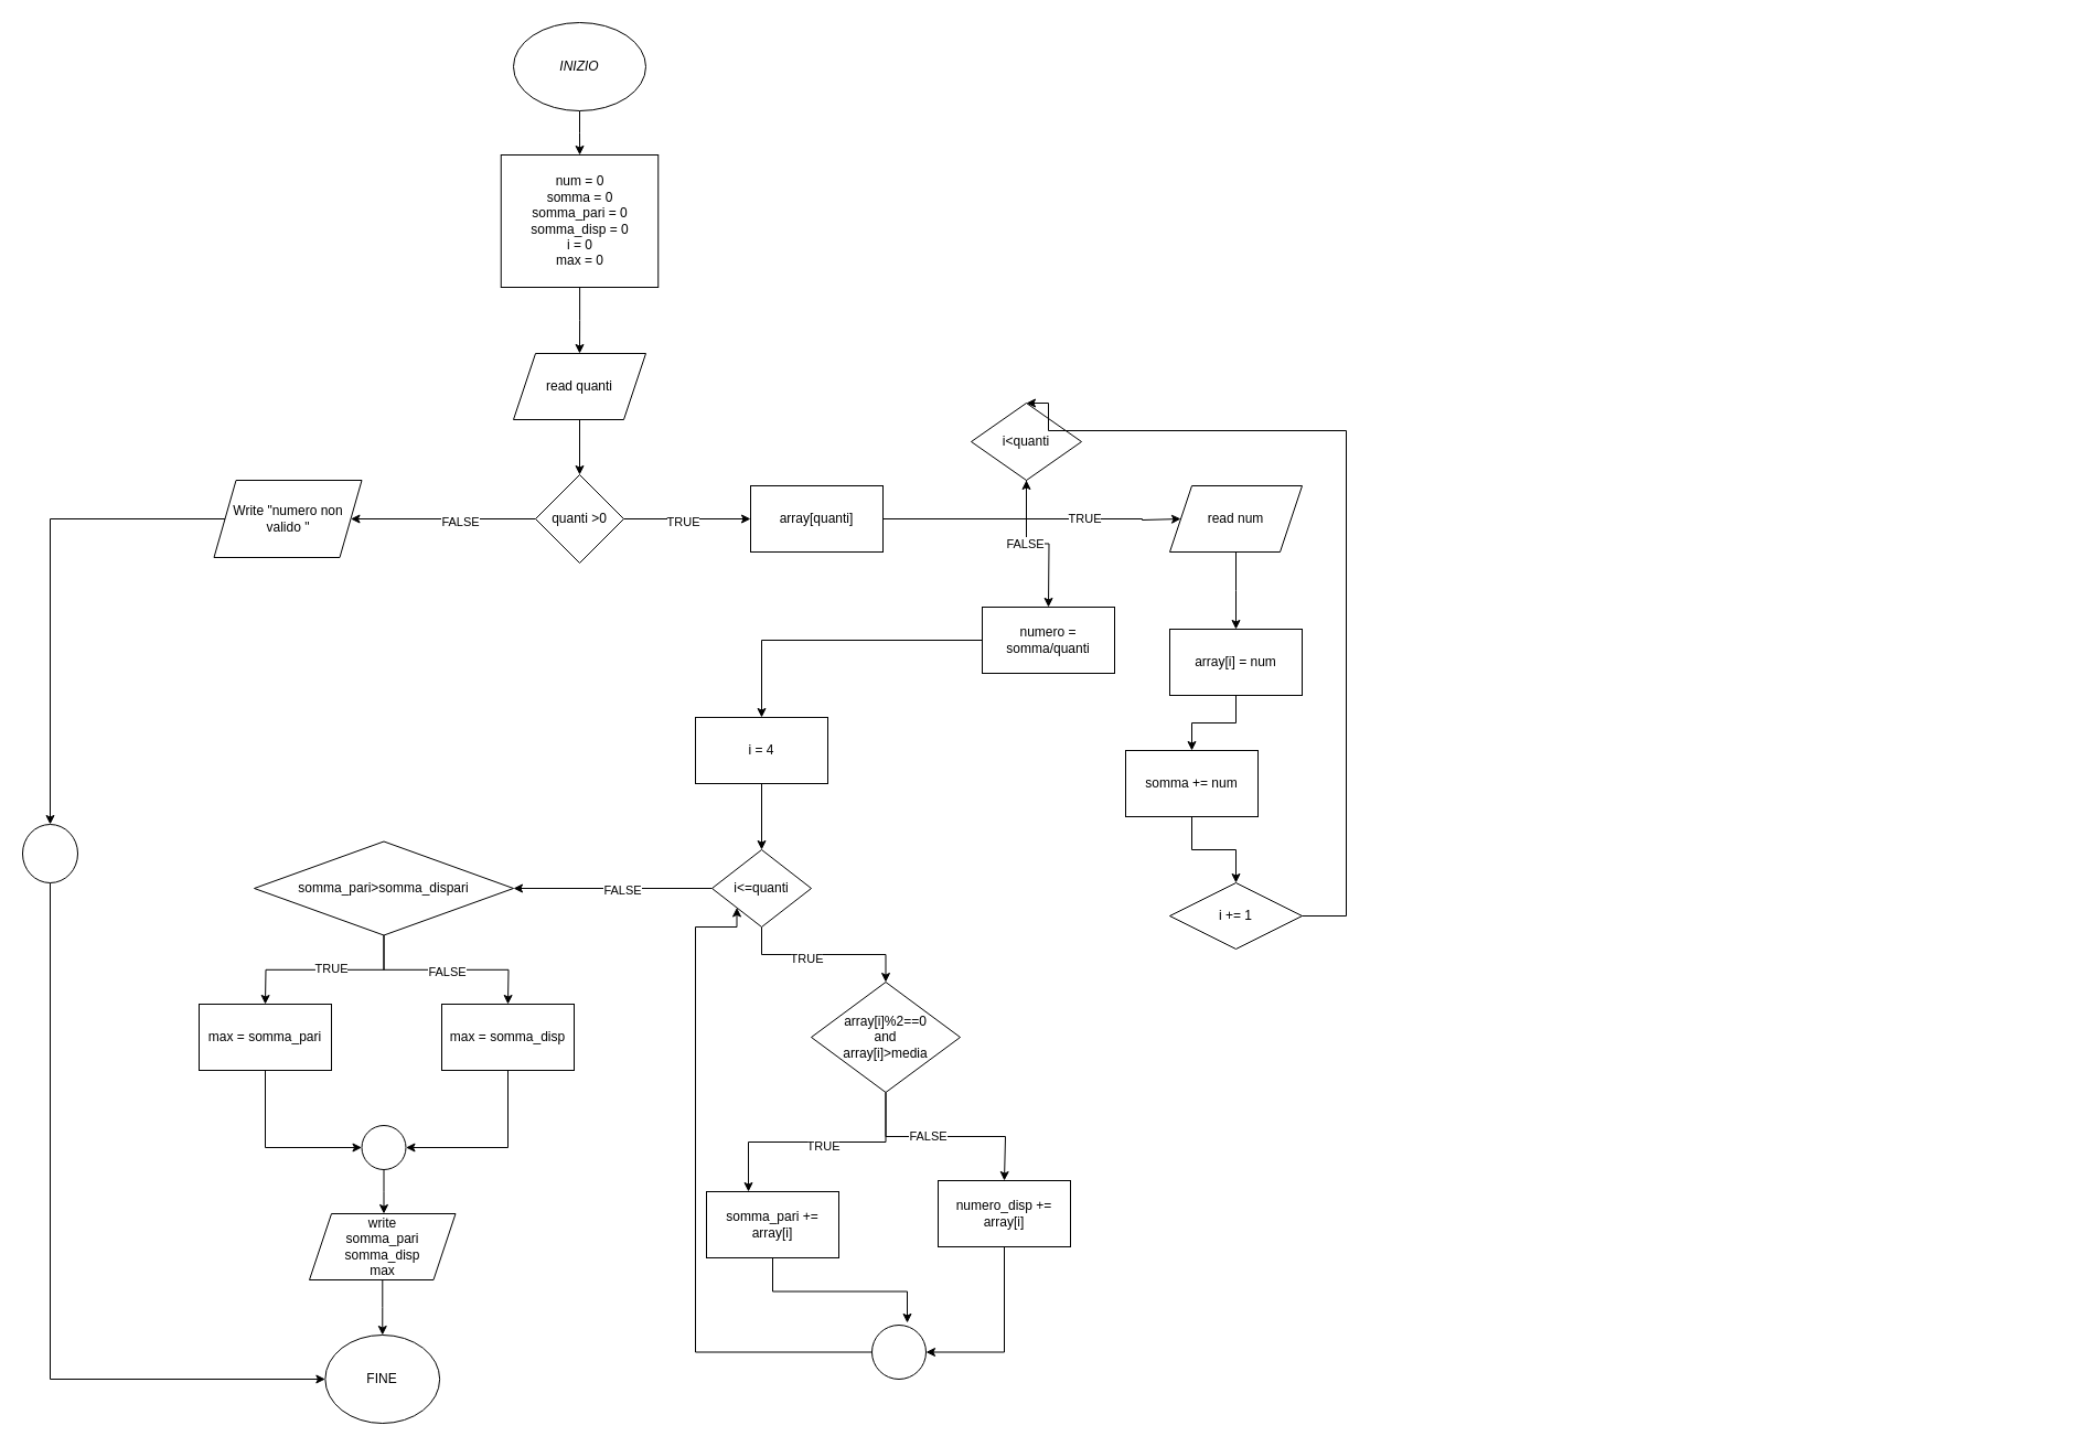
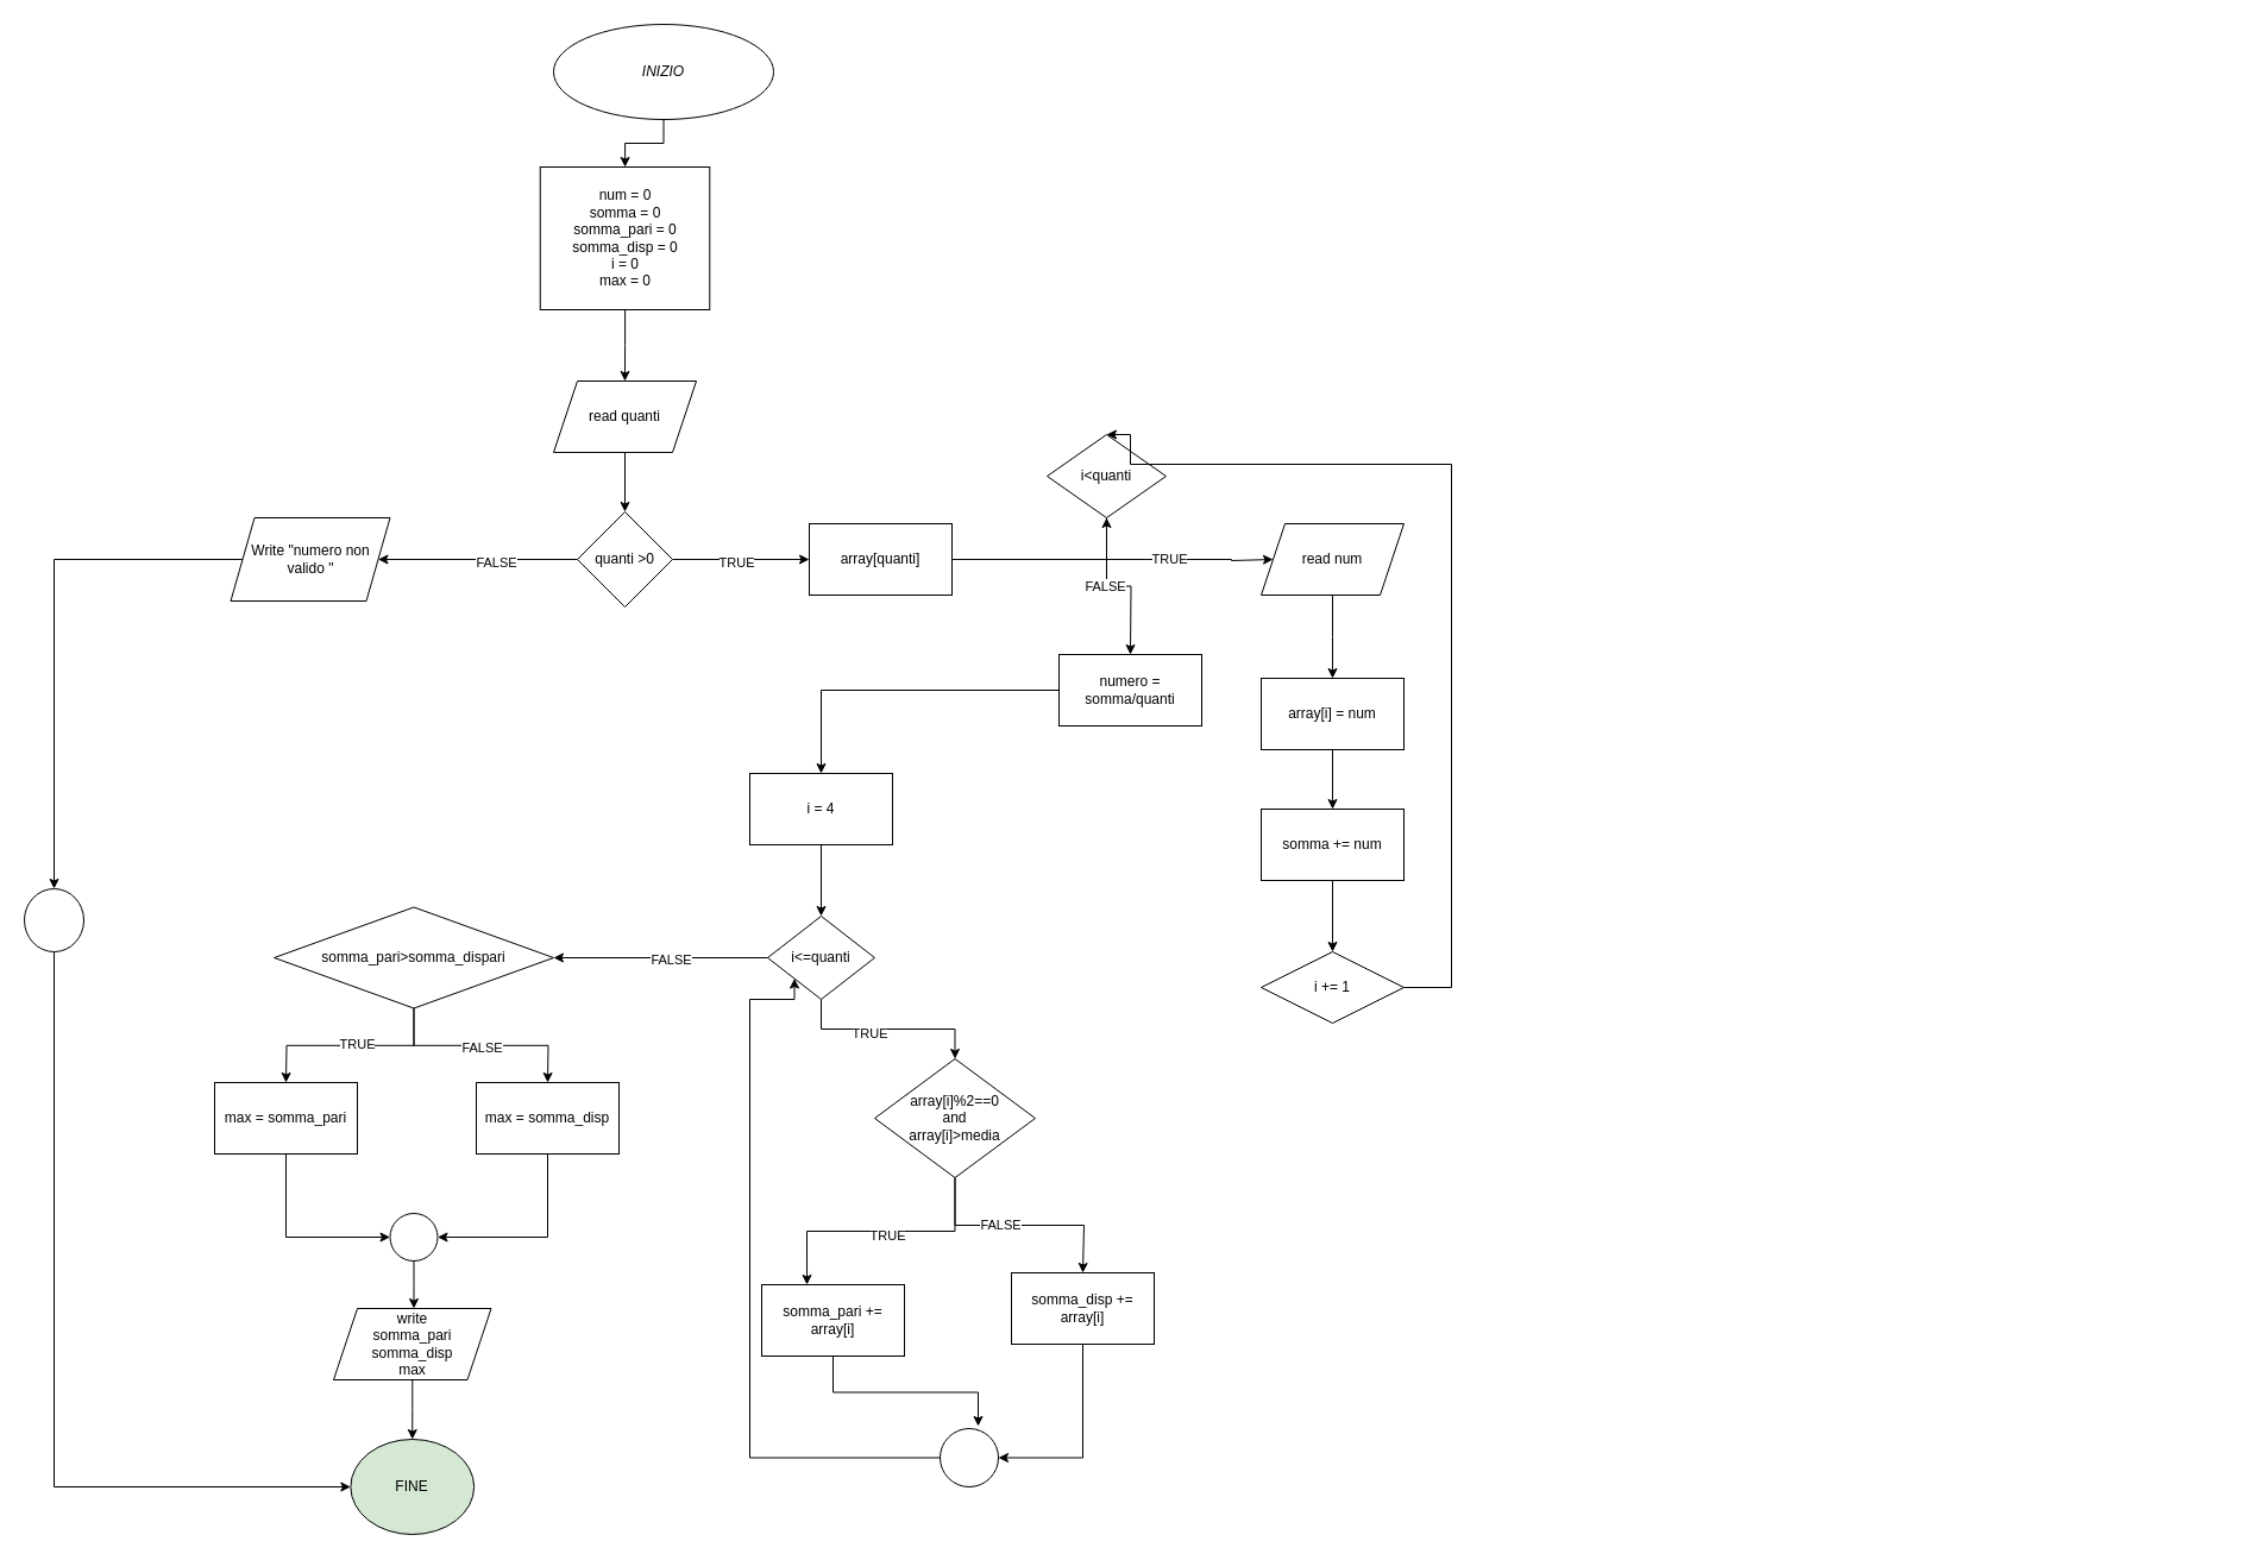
  <mxCell id="0" />
  <mxCell id="1" parent="0" />
  <mxCell id="2" style="edgeStyle=orthogonalEdgeStyle;rounded=0;orthogonalLoop=1;jettySize=auto;html=1;exitX=1;exitY=0.5;exitDx=0;exitDy=0;entryX=0.5;entryY=1;entryDx=0;entryDy=0;" edge="1" parent="1"><mxGeometry relative="1" as="geometry"><mxPoint x="1300" y="335" as="sourcePoint" /><Array as="points"><mxPoint x="1880" y="335" /><mxPoint x="1880" y="822" /><mxPoint x="1535" y="822" /></Array></mxGeometry></mxCell>
  <mxCell id="3" value="" style="edgeStyle=orthogonalEdgeStyle;rounded=0;orthogonalLoop=1;jettySize=auto;html=1;" edge="1" parent="1" source="4" target="6"><mxGeometry relative="1" as="geometry" /></mxCell>
- <mxCell id="4" value="&lt;i&gt;INIZIO&lt;/i&gt;" style="ellipse;whiteSpace=wrap;html=1;" vertex="1" parent="1"><mxGeometry x="465" y="20" width="120" height="80" as="geometry" /></mxCell>
+ <mxCell id="4" value="&lt;i&gt;INIZIO&lt;/i&gt;" style="ellipse;whiteSpace=wrap;html=1;" vertex="1" parent="1"><mxGeometry x="465" y="20" width="185" height="80" as="geometry" /></mxCell>
  <mxCell id="5" value="" style="edgeStyle=orthogonalEdgeStyle;rounded=0;orthogonalLoop=1;jettySize=auto;html=1;" edge="1" parent="1" source="6" target="8"><mxGeometry relative="1" as="geometry" /></mxCell>
  <mxCell id="6" value="num = 0&lt;div&gt;somma = 0&lt;/div&gt;&lt;div&gt;somma_pari = 0&lt;/div&gt;&lt;div&gt;somma_disp = 0&lt;/div&gt;&lt;div&gt;i = 0&lt;/div&gt;&lt;div&gt;max = 0&lt;/div&gt;" style="whiteSpace=wrap;html=1;" vertex="1" parent="1"><mxGeometry x="453.75" y="140" width="142.5" height="120" as="geometry" /></mxCell>
  <mxCell id="7" value="" style="edgeStyle=orthogonalEdgeStyle;rounded=0;orthogonalLoop=1;jettySize=auto;html=1;" edge="1" parent="1" source="8" target="13"><mxGeometry relative="1" as="geometry" /></mxCell>
  <mxCell id="8" value="read quanti" style="shape=parallelogram;perimeter=parallelogramPerimeter;whiteSpace=wrap;html=1;fixedSize=1;" vertex="1" parent="1"><mxGeometry x="465" y="320" width="120" height="60" as="geometry" /></mxCell>
  <mxCell id="9" value="" style="edgeStyle=orthogonalEdgeStyle;rounded=0;orthogonalLoop=1;jettySize=auto;html=1;entryX=1;entryY=0.5;entryDx=0;entryDy=0;" edge="1" parent="1" source="13" target="15"><mxGeometry relative="1" as="geometry"><mxPoint x="425" y="470" as="targetPoint" /></mxGeometry></mxCell>
  <mxCell id="10" value="FALSE" style="edgeLabel;html=1;align=center;verticalAlign=middle;resizable=0;points=[];" vertex="1" connectable="0" parent="9"><mxGeometry x="-0.174" y="2" relative="1" as="geometry"><mxPoint as="offset" /></mxGeometry></mxCell>
  <mxCell id="11" value="" style="edgeStyle=orthogonalEdgeStyle;rounded=0;orthogonalLoop=1;jettySize=auto;html=1;" edge="1" parent="1" source="13" target="17"><mxGeometry relative="1" as="geometry" /></mxCell>
  <mxCell id="12" value="TRUE" style="edgeLabel;html=1;align=center;verticalAlign=middle;resizable=0;points=[];" vertex="1" connectable="0" parent="11"><mxGeometry x="-0.078" y="-2" relative="1" as="geometry"><mxPoint as="offset" /></mxGeometry></mxCell>
  <mxCell id="13" value="quanti &amp;gt;0" style="rhombus;whiteSpace=wrap;html=1;" vertex="1" parent="1"><mxGeometry x="485" y="430" width="80" height="80" as="geometry" /></mxCell>
  <mxCell id="14" value="" style="edgeStyle=orthogonalEdgeStyle;rounded=0;orthogonalLoop=1;jettySize=auto;html=1;" edge="1" parent="1" source="15" target="65"><mxGeometry relative="1" as="geometry" /></mxCell>
  <mxCell id="15" value="Write &quot;numero non valido &quot;" style="shape=parallelogram;perimeter=parallelogramPerimeter;whiteSpace=wrap;html=1;fixedSize=1;" vertex="1" parent="1"><mxGeometry x="193.5" y="435" width="134" height="70" as="geometry" /></mxCell>
  <mxCell id="16" value="" style="edgeStyle=orthogonalEdgeStyle;rounded=0;orthogonalLoop=1;jettySize=auto;html=1;" edge="1" parent="1" source="17" target="21"><mxGeometry relative="1" as="geometry" /></mxCell>
  <mxCell id="17" value="array[quanti]" style="whiteSpace=wrap;html=1;" vertex="1" parent="1"><mxGeometry x="680" y="440" width="120" height="60" as="geometry" /></mxCell>
  <mxCell id="18" value="TRUE" style="edgeStyle=orthogonalEdgeStyle;rounded=0;orthogonalLoop=1;jettySize=auto;html=1;" edge="1" parent="1" source="21"><mxGeometry relative="1" as="geometry"><mxPoint x="1070" y="470" as="targetPoint" /><Array as="points"><mxPoint x="1035" y="470" /><mxPoint x="1035" y="471" /></Array></mxGeometry></mxCell>
  <mxCell id="19" style="edgeStyle=orthogonalEdgeStyle;rounded=0;orthogonalLoop=1;jettySize=auto;html=1;exitX=0.5;exitY=1;exitDx=0;exitDy=0;" edge="1" parent="1" source="21"><mxGeometry relative="1" as="geometry"><mxPoint x="950" y="550" as="targetPoint" /></mxGeometry></mxCell>
  <mxCell id="20" value="FALSE" style="edgeLabel;html=1;align=center;verticalAlign=middle;resizable=0;points=[];" vertex="1" connectable="0" parent="19"><mxGeometry x="-0.165" y="-2" relative="1" as="geometry"><mxPoint as="offset" /></mxGeometry></mxCell>
  <mxCell id="21" value="i&amp;lt;quanti" style="rhombus;whiteSpace=wrap;html=1;" vertex="1" parent="1"><mxGeometry x="880" y="365" width="100" height="70" as="geometry" /></mxCell>
  <mxCell id="22" value="" style="edgeStyle=orthogonalEdgeStyle;rounded=0;orthogonalLoop=1;jettySize=auto;html=1;" edge="1" parent="1" source="23"><mxGeometry relative="1" as="geometry"><mxPoint x="1120" y="570" as="targetPoint" /></mxGeometry></mxCell>
  <mxCell id="23" value="read num" style="shape=parallelogram;perimeter=parallelogramPerimeter;whiteSpace=wrap;html=1;fixedSize=1;" vertex="1" parent="1"><mxGeometry x="1060" y="440" width="120" height="60" as="geometry" /></mxCell>
  <mxCell id="24" value="" style="edgeStyle=orthogonalEdgeStyle;rounded=0;orthogonalLoop=1;jettySize=auto;html=1;" edge="1" parent="1" source="25" target="27"><mxGeometry relative="1" as="geometry" /></mxCell>
  <mxCell id="25" value="array[i] = num" style="rounded=0;whiteSpace=wrap;html=1;" vertex="1" parent="1"><mxGeometry x="1060" y="570" width="120" height="60" as="geometry" /></mxCell>
  <mxCell id="26" value="" style="edgeStyle=orthogonalEdgeStyle;rounded=0;orthogonalLoop=1;jettySize=auto;html=1;" edge="1" parent="1" source="27" target="29"><mxGeometry relative="1" as="geometry" /></mxCell>
- <mxCell id="27" value="somma += num" style="whiteSpace=wrap;html=1;rounded=0;" vertex="1" parent="1"><mxGeometry x="1020" y="680" width="120" height="60" as="geometry" /></mxCell>
+ <mxCell id="27" value="somma += num" style="whiteSpace=wrap;html=1;rounded=0;" vertex="1" parent="1"><mxGeometry x="1060" y="680" width="120" height="60" as="geometry" /></mxCell>
  <mxCell id="28" style="edgeStyle=orthogonalEdgeStyle;rounded=0;orthogonalLoop=1;jettySize=auto;html=1;exitX=1;exitY=0.5;exitDx=0;exitDy=0;entryX=0.5;entryY=0;entryDx=0;entryDy=0;" edge="1" parent="1" source="29" target="21"><mxGeometry relative="1" as="geometry"><Array as="points"><mxPoint x="1220" y="830" /><mxPoint x="1220" y="390" /><mxPoint x="950" y="390" /></Array></mxGeometry></mxCell>
  <mxCell id="29" value="i += 1" style="rhombus;whiteSpace=wrap;html=1;" vertex="1" parent="1"><mxGeometry x="1060" y="800" width="120" height="60" as="geometry" /></mxCell>
  <mxCell id="30" value="" style="edgeStyle=orthogonalEdgeStyle;rounded=0;orthogonalLoop=1;jettySize=auto;html=1;" edge="1" parent="1" source="31" target="33"><mxGeometry relative="1" as="geometry" /></mxCell>
  <mxCell id="31" value="numero = somma/quanti" style="rounded=0;whiteSpace=wrap;html=1;" vertex="1" parent="1"><mxGeometry x="890" y="550" width="120" height="60" as="geometry" /></mxCell>
  <mxCell id="32" value="" style="edgeStyle=orthogonalEdgeStyle;rounded=0;orthogonalLoop=1;jettySize=auto;html=1;" edge="1" parent="1" source="33" target="38"><mxGeometry relative="1" as="geometry" /></mxCell>
  <mxCell id="33" value="i = 4" style="whiteSpace=wrap;html=1;rounded=0;" vertex="1" parent="1"><mxGeometry x="630" y="650" width="120" height="60" as="geometry" /></mxCell>
  <mxCell id="34" value="" style="edgeStyle=orthogonalEdgeStyle;rounded=0;orthogonalLoop=1;jettySize=auto;html=1;" edge="1" parent="1" source="38" target="43"><mxGeometry relative="1" as="geometry" /></mxCell>
  <mxCell id="35" value="TRUE" style="edgeLabel;html=1;align=center;verticalAlign=middle;resizable=0;points=[];" vertex="1" connectable="0" parent="34"><mxGeometry x="-0.2" y="-3" relative="1" as="geometry"><mxPoint as="offset" /></mxGeometry></mxCell>
  <mxCell id="36" style="edgeStyle=orthogonalEdgeStyle;rounded=0;orthogonalLoop=1;jettySize=auto;html=1;entryX=1;entryY=0.5;entryDx=0;entryDy=0;" edge="1" parent="1" source="38" target="54"><mxGeometry relative="1" as="geometry" /></mxCell>
  <mxCell id="37" value="FALSE" style="edgeLabel;html=1;align=center;verticalAlign=middle;resizable=0;points=[];" vertex="1" connectable="0" parent="36"><mxGeometry x="-0.089" y="1" relative="1" as="geometry"><mxPoint as="offset" /></mxGeometry></mxCell>
  <mxCell id="38" value="i&amp;lt;=quanti" style="rhombus;whiteSpace=wrap;html=1;rounded=0;" vertex="1" parent="1"><mxGeometry x="645" y="770" width="90" height="70" as="geometry" /></mxCell>
  <mxCell id="39" style="edgeStyle=orthogonalEdgeStyle;rounded=0;orthogonalLoop=1;jettySize=auto;html=1;entryX=0.317;entryY=0;entryDx=0;entryDy=0;entryPerimeter=0;" edge="1" parent="1" source="43" target="44"><mxGeometry relative="1" as="geometry"><mxPoint x="750" y="1060" as="targetPoint" /></mxGeometry></mxCell>
  <mxCell id="40" value="TRUE" style="edgeLabel;html=1;align=center;verticalAlign=middle;resizable=0;points=[];" vertex="1" connectable="0" parent="39"><mxGeometry x="-0.041" y="3" relative="1" as="geometry"><mxPoint x="1" as="offset" /></mxGeometry></mxCell>
  <mxCell id="41" style="edgeStyle=orthogonalEdgeStyle;rounded=0;orthogonalLoop=1;jettySize=auto;html=1;" edge="1" parent="1" source="43"><mxGeometry relative="1" as="geometry"><mxPoint x="910" y="1070" as="targetPoint" /><Array as="points"><mxPoint x="803" y="1030" /><mxPoint x="911" y="1030" /></Array></mxGeometry></mxCell>
  <mxCell id="42" value="FALSE" style="edgeLabel;html=1;align=center;verticalAlign=middle;resizable=0;points=[];" vertex="1" connectable="0" parent="41"><mxGeometry x="-0.178" y="1" relative="1" as="geometry"><mxPoint x="1" as="offset" /></mxGeometry></mxCell>
  <mxCell id="43" value="array[i]%2==0&lt;div&gt;and&lt;/div&gt;&lt;div&gt;array[i]&amp;gt;media&lt;/div&gt;" style="rhombus;whiteSpace=wrap;html=1;rounded=0;" vertex="1" parent="1"><mxGeometry x="735" y="890" width="135" height="100" as="geometry" /></mxCell>
  <mxCell id="44" value="somma_pari += array[i]" style="rounded=0;whiteSpace=wrap;html=1;" vertex="1" parent="1"><mxGeometry x="640" y="1080" width="120" height="60" as="geometry" /></mxCell>
  <mxCell id="45" style="edgeStyle=orthogonalEdgeStyle;rounded=0;orthogonalLoop=1;jettySize=auto;html=1;exitX=0.5;exitY=1;exitDx=0;exitDy=0;entryX=1;entryY=0.5;entryDx=0;entryDy=0;" edge="1" parent="1" source="46" target="48"><mxGeometry relative="1" as="geometry" /></mxCell>
- <mxCell id="46" value="numero_disp += array[i]" style="rounded=0;whiteSpace=wrap;html=1;" vertex="1" parent="1"><mxGeometry x="850" y="1070" width="120" height="60" as="geometry" /></mxCell>
+ <mxCell id="46" value="somma_disp += array[i]" style="rounded=0;whiteSpace=wrap;html=1;" vertex="1" parent="1"><mxGeometry x="850" y="1070" width="120" height="60" as="geometry" /></mxCell>
  <mxCell id="47" style="edgeStyle=orthogonalEdgeStyle;rounded=0;orthogonalLoop=1;jettySize=auto;html=1;exitX=0;exitY=0.5;exitDx=0;exitDy=0;entryX=0;entryY=1;entryDx=0;entryDy=0;" edge="1" parent="1" source="48" target="38"><mxGeometry relative="1" as="geometry"><Array as="points"><mxPoint x="630" y="1226" /><mxPoint x="630" y="840" /><mxPoint x="668" y="840" /></Array></mxGeometry></mxCell>
  <mxCell id="48" value="" style="ellipse;whiteSpace=wrap;html=1;aspect=fixed;" vertex="1" parent="1"><mxGeometry x="790" y="1201" width="49" height="49" as="geometry" /></mxCell>
  <mxCell id="49" style="edgeStyle=orthogonalEdgeStyle;rounded=0;orthogonalLoop=1;jettySize=auto;html=1;exitX=0.5;exitY=1;exitDx=0;exitDy=0;entryX=0.653;entryY=-0.041;entryDx=0;entryDy=0;entryPerimeter=0;" edge="1" parent="1" source="44" target="48"><mxGeometry relative="1" as="geometry" /></mxCell>
  <mxCell id="50" style="edgeStyle=orthogonalEdgeStyle;rounded=0;orthogonalLoop=1;jettySize=auto;html=1;exitX=0.5;exitY=1;exitDx=0;exitDy=0;" edge="1" parent="1" source="54"><mxGeometry relative="1" as="geometry"><mxPoint x="240" y="910" as="targetPoint" /></mxGeometry></mxCell>
  <mxCell id="51" value="TRUE" style="edgeLabel;html=1;align=center;verticalAlign=middle;resizable=0;points=[];" vertex="1" connectable="0" parent="50"><mxGeometry x="-0.07" y="-1" relative="1" as="geometry"><mxPoint as="offset" /></mxGeometry></mxCell>
  <mxCell id="52" style="edgeStyle=orthogonalEdgeStyle;rounded=0;orthogonalLoop=1;jettySize=auto;html=1;" edge="1" parent="1" source="54"><mxGeometry relative="1" as="geometry"><mxPoint x="460" y="910" as="targetPoint" /></mxGeometry></mxCell>
  <mxCell id="53" value="FALSE" style="edgeLabel;html=1;align=center;verticalAlign=middle;resizable=0;points=[];" vertex="1" connectable="0" parent="52"><mxGeometry x="0.001" y="-2" relative="1" as="geometry"><mxPoint as="offset" /></mxGeometry></mxCell>
  <mxCell id="54" value="somma_pari&amp;gt;somma_dispari" style="rhombus;whiteSpace=wrap;html=1;" vertex="1" parent="1"><mxGeometry x="230" y="762.5" width="235" height="85" as="geometry" /></mxCell>
  <mxCell id="55" style="edgeStyle=orthogonalEdgeStyle;rounded=0;orthogonalLoop=1;jettySize=auto;html=1;exitX=0.5;exitY=1;exitDx=0;exitDy=0;entryX=0;entryY=0.5;entryDx=0;entryDy=0;" edge="1" parent="1" source="56" target="60"><mxGeometry relative="1" as="geometry" /></mxCell>
  <mxCell id="56" value="max = somma_pari" style="rounded=0;whiteSpace=wrap;html=1;" vertex="1" parent="1"><mxGeometry x="180" y="910" width="120" height="60" as="geometry" /></mxCell>
  <mxCell id="57" style="edgeStyle=orthogonalEdgeStyle;rounded=0;orthogonalLoop=1;jettySize=auto;html=1;exitX=0.5;exitY=1;exitDx=0;exitDy=0;entryX=1;entryY=0.5;entryDx=0;entryDy=0;" edge="1" parent="1" source="58" target="60"><mxGeometry relative="1" as="geometry" /></mxCell>
  <mxCell id="58" value="max = somma_disp" style="rounded=0;whiteSpace=wrap;html=1;" vertex="1" parent="1"><mxGeometry x="400" y="910" width="120" height="60" as="geometry" /></mxCell>
  <mxCell id="59" style="edgeStyle=orthogonalEdgeStyle;rounded=0;orthogonalLoop=1;jettySize=auto;html=1;exitX=0.5;exitY=1;exitDx=0;exitDy=0;" edge="1" parent="1" source="60"><mxGeometry relative="1" as="geometry"><mxPoint x="347.5" y="1100" as="targetPoint" /></mxGeometry></mxCell>
  <mxCell id="60" value="" style="ellipse;whiteSpace=wrap;html=1;aspect=fixed;" vertex="1" parent="1"><mxGeometry x="327.5" y="1020" width="40" height="40" as="geometry" /></mxCell>
  <mxCell id="61" value="" style="edgeStyle=orthogonalEdgeStyle;rounded=0;orthogonalLoop=1;jettySize=auto;html=1;" edge="1" parent="1" source="62" target="63"><mxGeometry relative="1" as="geometry" /></mxCell>
  <mxCell id="62" value="write&lt;div&gt;somma_pari&lt;div&gt;somma_disp&lt;/div&gt;&lt;div&gt;max&lt;/div&gt;&lt;/div&gt;" style="shape=parallelogram;perimeter=parallelogramPerimeter;whiteSpace=wrap;html=1;fixedSize=1;" vertex="1" parent="1"><mxGeometry x="280" y="1100" width="132.5" height="60" as="geometry" /></mxCell>
- <mxCell id="63" value="FINE" style="ellipse;whiteSpace=wrap;html=1;" vertex="1" parent="1"><mxGeometry x="294.38" y="1210" width="103.75" height="80" as="geometry" /></mxCell>
+ <mxCell id="63" value="FINE" style="ellipse;whiteSpace=wrap;html=1;fillColor=#d5e8d4;" vertex="1" parent="1"><mxGeometry x="294.38" y="1210" width="103.75" height="80" as="geometry" /></mxCell>
  <mxCell id="64" style="edgeStyle=orthogonalEdgeStyle;rounded=0;orthogonalLoop=1;jettySize=auto;html=1;exitX=0.5;exitY=1;exitDx=0;exitDy=0;entryX=0;entryY=0.5;entryDx=0;entryDy=0;" edge="1" parent="1" source="65" target="63"><mxGeometry relative="1" as="geometry" /></mxCell>
  <mxCell id="65" value="" style="ellipse;whiteSpace=wrap;html=1;" vertex="1" parent="1"><mxGeometry x="20" y="747" width="50" height="53" as="geometry" /></mxCell>
